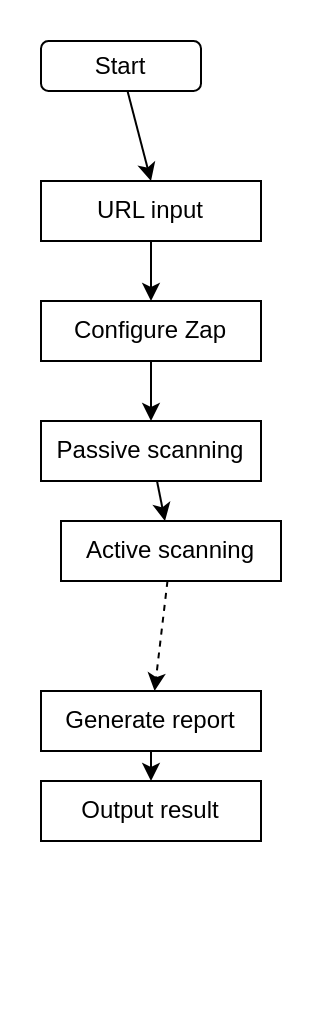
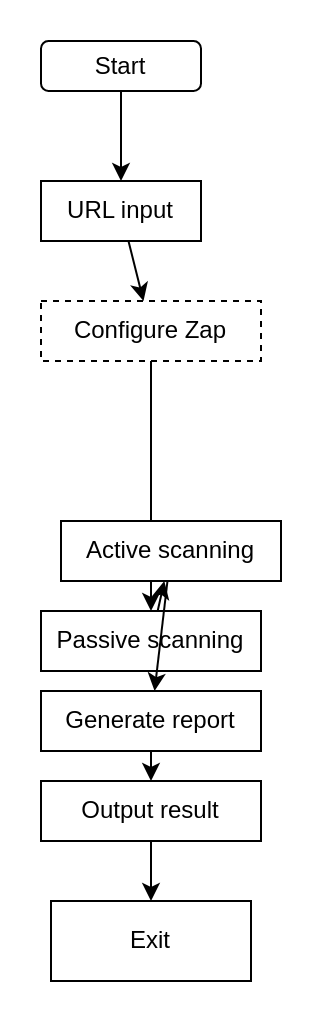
  <mxCell id="0" />
  <mxCell id="1" parent="0" />
  <mxCell id="2" value="" style="edgeStyle=none;html=1;entryX=0.5;entryY=0;entryDx=0;entryDy=0;" edge="1" parent="1" source="3" target="5"><mxGeometry relative="1" as="geometry"><mxPoint x="75" y="140" as="targetPoint" /></mxGeometry></mxCell>
  <mxCell id="3" value="Start" style="rounded=1;whiteSpace=wrap;html=1;" vertex="1" parent="1"><mxGeometry x="20" y="20" width="80" height="25" as="geometry" /></mxCell>
  <mxCell id="4" value="" style="edgeStyle=none;html=1;" edge="1" parent="1" source="5" target="7"><mxGeometry relative="1" as="geometry" /></mxCell>
- <mxCell id="5" value="URL input" style="rounded=0;whiteSpace=wrap;html=1;" vertex="1" parent="1"><mxGeometry x="20" y="90" width="110" height="30" as="geometry" /></mxCell>
+ <mxCell id="5" value="URL input" style="rounded=0;whiteSpace=wrap;html=1;" vertex="1" parent="1"><mxGeometry x="20" y="90" width="80" height="30" as="geometry" /></mxCell>
  <mxCell id="6" value="" style="edgeStyle=none;html=1;" edge="1" parent="1" source="7" target="9"><mxGeometry relative="1" as="geometry" /></mxCell>
- <mxCell id="7" value="Configure Zap" style="rounded=0;whiteSpace=wrap;html=1;" vertex="1" parent="1"><mxGeometry x="20" y="150" width="110" height="30" as="geometry" /></mxCell>
+ <mxCell id="7" value="Configure Zap" style="rounded=0;whiteSpace=wrap;html=1;dashed=1;" vertex="1" parent="1"><mxGeometry x="20" y="150" width="110" height="30" as="geometry" /></mxCell>
  <mxCell id="8" value="" style="edgeStyle=none;html=1;" edge="1" parent="1" source="9" target="11"><mxGeometry relative="1" as="geometry" /></mxCell>
- <mxCell id="9" value="Passive scanning" style="rounded=0;whiteSpace=wrap;html=1;" vertex="1" parent="1"><mxGeometry x="20" y="210" width="110" height="30" as="geometry" /></mxCell>
- <mxCell id="10" value="" style="edgeStyle=none;html=1;dashed=1;" edge="1" parent="1" source="11" target="13"><mxGeometry relative="1" as="geometry" /></mxCell>
+ <mxCell id="9" value="Passive scanning" style="rounded=0;whiteSpace=wrap;html=1;" vertex="1" parent="1"><mxGeometry x="20" y="305" width="110" height="30" as="geometry" /></mxCell>
+ <mxCell id="10" value="" style="edgeStyle=none;html=1;" edge="1" parent="1" source="11" target="13"><mxGeometry relative="1" as="geometry" /></mxCell>
  <mxCell id="11" value="Active scanning" style="rounded=0;whiteSpace=wrap;html=1;" vertex="1" parent="1"><mxGeometry x="30" y="260" width="110" height="30" as="geometry" /></mxCell>
  <mxCell id="12" value="" style="edgeStyle=none;html=1;" edge="1" parent="1" source="13" target="15"><mxGeometry relative="1" as="geometry" /></mxCell>
  <mxCell id="13" value="Generate report" style="rounded=0;whiteSpace=wrap;html=1;" vertex="1" parent="1"><mxGeometry x="20" y="345" width="110" height="30" as="geometry" /></mxCell>
+ <mxCell id="14" value="" style="edgeStyle=none;html=1;" edge="1" parent="1" source="15" target="16"><mxGeometry relative="1" as="geometry" /></mxCell>
  <mxCell id="15" value="Output result" style="whiteSpace=wrap;html=1;rounded=0;" vertex="1" parent="1"><mxGeometry x="20" y="390" width="110" height="30" as="geometry" /></mxCell>
+ <mxCell id="16" value="Exit" style="whiteSpace=wrap;html=1;rounded=0;" vertex="1" parent="1"><mxGeometry x="25" y="450" width="100" height="40" as="geometry" /></mxCell>
